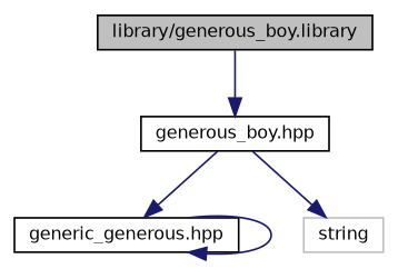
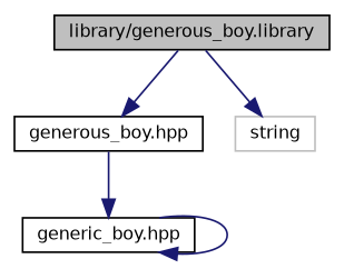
  digraph {
    node [color=black fillcolor=white fontname=Helvetica fontsize=10 shape=record style=filled]
    edge [color=midnightblue fontname=Helvetica fontsize=10 labelfontname=Helvetica labelfontsize=10 style=solid]
    n1 [fillcolor=grey75 fontcolor=black height=0.2 label="library/generous_boy.library" width=0.4]
    n2 [height=0.2 label="generous_boy.hpp" width=0.4]
-   n3 [height=0.2 label="generic_generous.hpp" width=0.4]
+   n3 [height=0.2 label="generic_boy.hpp" width=0.4]
    n4 [color=grey75 height=0.2 label=string width=0.4]
    n1 -> n2
    n2 -> n3
-   n2 -> n4
+   n1 -> n4
    n3 -> n3
  }
